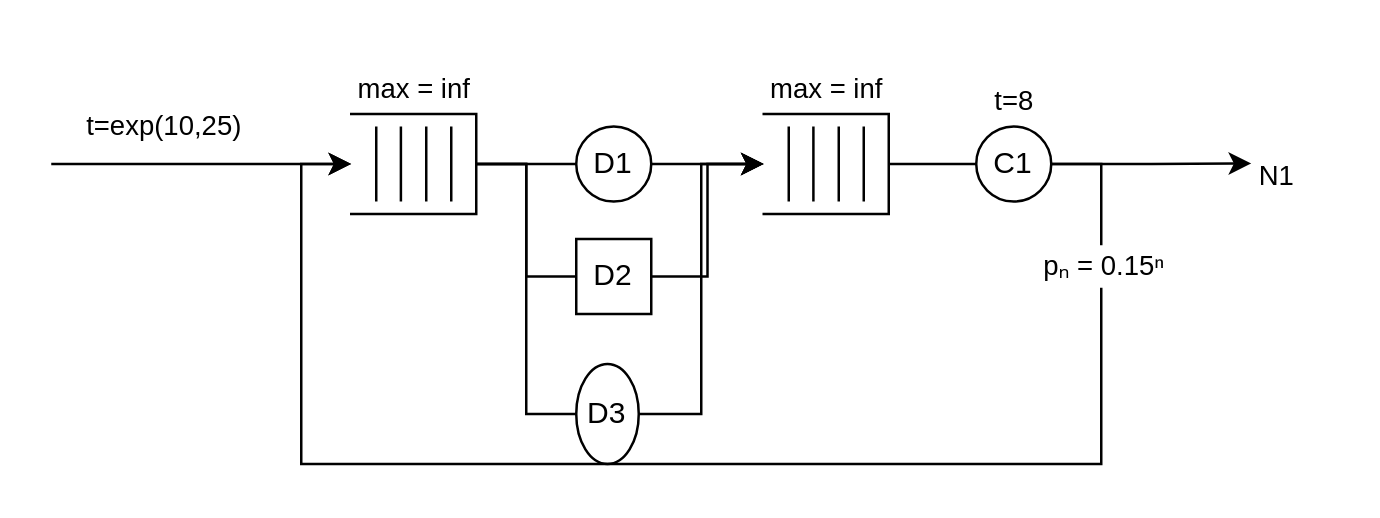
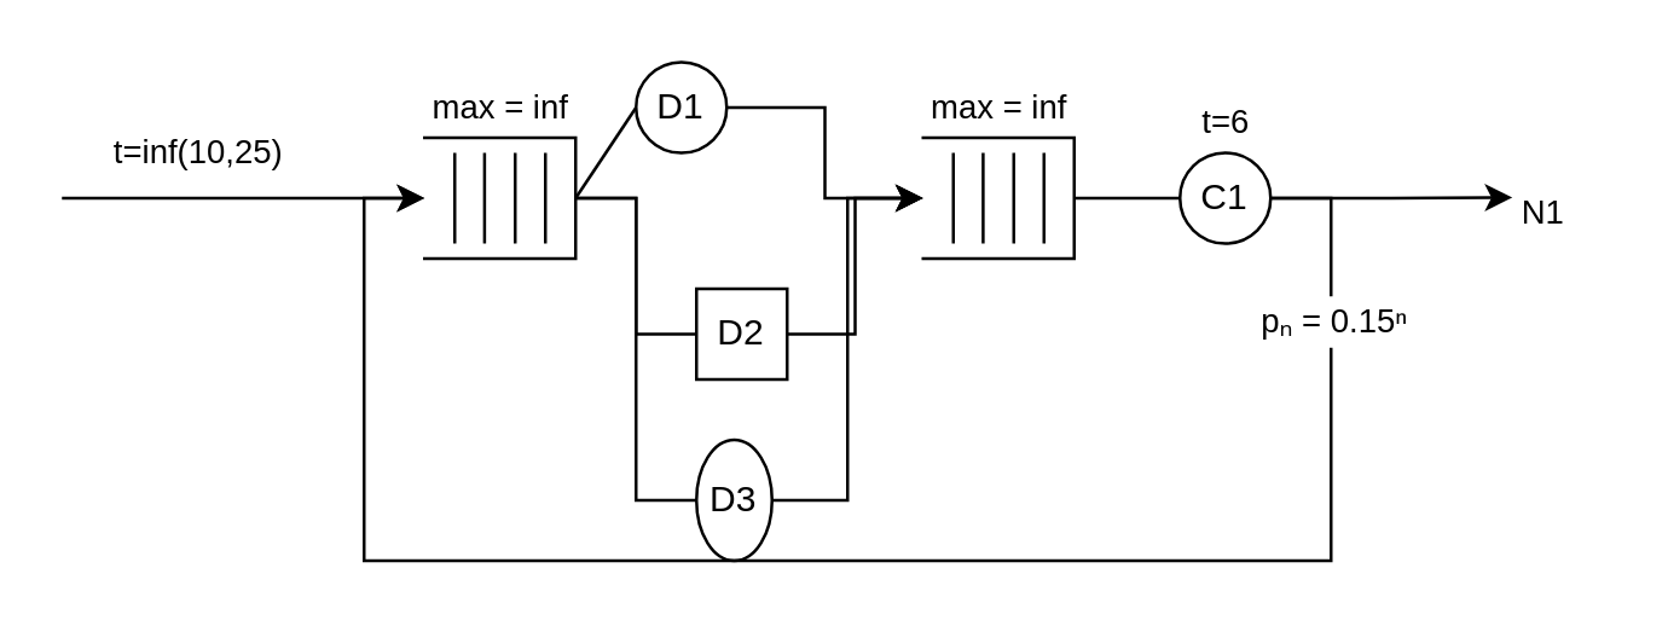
  <mxCell id="0" />
  <mxCell id="1" parent="0" />
  <mxCell id="2" value="" style="group" vertex="1" connectable="0" parent="1"><mxGeometry x="140" y="45" width="50" height="40" as="geometry" /></mxCell>
  <mxCell id="3" value="" style="shape=partialRectangle;whiteSpace=wrap;html=1;bottom=1;right=1;left=1;top=0;fillColor=none;routingCenterX=-0.5;direction=north;" vertex="1" parent="2"><mxGeometry width="50" height="40" as="geometry" /></mxCell>
  <mxCell id="4" value="" style="endArrow=none;html=1;rounded=0;" edge="1" parent="2"><mxGeometry width="50" height="50" relative="1" as="geometry"><mxPoint x="10" y="35" as="sourcePoint" /><mxPoint x="10" y="5" as="targetPoint" /></mxGeometry></mxCell>
  <mxCell id="5" value="" style="endArrow=none;html=1;rounded=0;" edge="1" parent="2"><mxGeometry width="50" height="50" relative="1" as="geometry"><mxPoint x="19.86" y="35" as="sourcePoint" /><mxPoint x="19.86" y="5" as="targetPoint" /></mxGeometry></mxCell>
  <mxCell id="6" value="" style="endArrow=none;html=1;rounded=0;" edge="1" parent="2"><mxGeometry width="50" height="50" relative="1" as="geometry"><mxPoint x="30" y="35" as="sourcePoint" /><mxPoint x="30" y="5" as="targetPoint" /></mxGeometry></mxCell>
  <mxCell id="7" value="" style="endArrow=none;html=1;rounded=0;" edge="1" parent="2"><mxGeometry width="50" height="50" relative="1" as="geometry"><mxPoint x="40" y="35" as="sourcePoint" /><mxPoint x="40" y="5" as="targetPoint" /></mxGeometry></mxCell>
  <mxCell id="8" value="" style="endArrow=classic;html=1;rounded=0;entryX=0.5;entryY=0;entryDx=0;entryDy=0;" edge="1" parent="1" target="3"><mxGeometry width="50" height="50" relative="1" as="geometry"><mxPoint x="20" y="65" as="sourcePoint" /><mxPoint x="120" y="-15" as="targetPoint" /><Array as="points"><mxPoint x="100" y="65" /></Array></mxGeometry></mxCell>
  <mxCell id="9" style="edgeStyle=orthogonalEdgeStyle;rounded=0;orthogonalLoop=1;jettySize=auto;html=1;exitX=1;exitY=0.5;exitDx=0;exitDy=0;entryX=0.5;entryY=0;entryDx=0;entryDy=0;" edge="1" parent="1" source="10" target="21"><mxGeometry relative="1" as="geometry"><mxPoint x="310" y="65" as="targetPoint" /></mxGeometry></mxCell>
- <mxCell id="10" value="D1" style="ellipse;whiteSpace=wrap;html=1;aspect=fixed;" vertex="1" parent="1"><mxGeometry x="230" y="50" width="30" height="30" as="geometry" /></mxCell>
+ <mxCell id="10" value="D1" style="ellipse;whiteSpace=wrap;html=1;aspect=fixed;" vertex="1" parent="1"><mxGeometry x="210" y="20" width="30" height="30" as="geometry" /></mxCell>
  <mxCell id="11" value="" style="endArrow=none;html=1;rounded=0;entryX=0;entryY=0.5;entryDx=0;entryDy=0;exitX=0.5;exitY=1;exitDx=0;exitDy=0;" edge="1" parent="1" source="3" target="10"><mxGeometry width="50" height="50" relative="1" as="geometry"><mxPoint x="200" y="65" as="sourcePoint" /><mxPoint x="330" y="5" as="targetPoint" /></mxGeometry></mxCell>
- <mxCell id="12" value="&lt;font style=&quot;font-size: 11px;&quot;&gt;t=exp(10,25)&lt;/font&gt;" style="text;html=1;align=center;verticalAlign=middle;resizable=0;points=[];autosize=1;strokeColor=none;fillColor=none;" vertex="1" parent="1"><mxGeometry x="20" y="35" width="90" height="30" as="geometry" /></mxCell>
+ <mxCell id="12" value="&lt;font style=&quot;font-size: 11px;&quot;&gt;t=inf(10,25)&lt;/font&gt;" style="text;html=1;align=center;verticalAlign=middle;resizable=0;points=[];autosize=1;strokeColor=none;fillColor=none;" vertex="1" parent="1"><mxGeometry x="20" y="35" width="90" height="30" as="geometry" /></mxCell>
  <mxCell id="13" value="&lt;font style=&quot;font-size: 11px;&quot;&gt;max = inf&lt;/font&gt;" style="text;html=1;align=center;verticalAlign=middle;resizable=0;points=[];autosize=1;strokeColor=none;fillColor=none;" vertex="1" parent="1"><mxGeometry x="130" y="20" width="70" height="30" as="geometry" /></mxCell>
  <mxCell id="14" style="edgeStyle=orthogonalEdgeStyle;rounded=0;orthogonalLoop=1;jettySize=auto;html=1;exitX=1;exitY=0.5;exitDx=0;exitDy=0;entryX=0.5;entryY=0;entryDx=0;entryDy=0;" edge="1" parent="1" source="15" target="21"><mxGeometry relative="1" as="geometry"><mxPoint x="310" y="110" as="targetPoint" /></mxGeometry></mxCell>
  <mxCell id="15" value="D2" style="whiteSpace=wrap;html=1;aspect=fixed;rounded=0;" vertex="1" parent="1"><mxGeometry x="230" y="95" width="30" height="30" as="geometry" /></mxCell>
  <mxCell id="16" style="edgeStyle=orthogonalEdgeStyle;rounded=0;orthogonalLoop=1;jettySize=auto;html=1;exitX=1;exitY=0.5;exitDx=0;exitDy=0;entryX=0.5;entryY=0;entryDx=0;entryDy=0;" edge="1" parent="1" source="17" target="21"><mxGeometry relative="1" as="geometry"><mxPoint x="310" y="160" as="targetPoint" /></mxGeometry></mxCell>
  <mxCell id="17" value="D3" style="ellipse;whiteSpace=wrap;html=1;aspect=fixed;" vertex="1" parent="1"><mxGeometry x="230" y="145" width="25" height="40" as="geometry" /></mxCell>
  <mxCell id="18" style="edgeStyle=orthogonalEdgeStyle;rounded=0;orthogonalLoop=1;jettySize=auto;html=1;exitX=0.5;exitY=1;exitDx=0;exitDy=0;entryX=0;entryY=0.5;entryDx=0;entryDy=0;endArrow=none;endFill=0;" edge="1" parent="1" source="3" target="17"><mxGeometry relative="1" as="geometry" /></mxCell>
  <mxCell id="19" style="edgeStyle=orthogonalEdgeStyle;rounded=0;orthogonalLoop=1;jettySize=auto;html=1;exitX=0.5;exitY=1;exitDx=0;exitDy=0;entryX=0;entryY=0.5;entryDx=0;entryDy=0;endArrow=none;endFill=0;" edge="1" parent="1" source="3" target="15"><mxGeometry relative="1" as="geometry" /></mxCell>
  <mxCell id="20" value="" style="group" vertex="1" connectable="0" parent="1"><mxGeometry x="305" y="45" width="50" height="40" as="geometry" /></mxCell>
  <mxCell id="21" value="" style="shape=partialRectangle;whiteSpace=wrap;html=1;bottom=1;right=1;left=1;top=0;fillColor=none;routingCenterX=-0.5;direction=north;" vertex="1" parent="20"><mxGeometry width="50" height="40" as="geometry" /></mxCell>
  <mxCell id="22" value="" style="endArrow=none;html=1;rounded=0;" edge="1" parent="20"><mxGeometry width="50" height="50" relative="1" as="geometry"><mxPoint x="10" y="35" as="sourcePoint" /><mxPoint x="10" y="5" as="targetPoint" /></mxGeometry></mxCell>
  <mxCell id="23" value="" style="endArrow=none;html=1;rounded=0;" edge="1" parent="20"><mxGeometry width="50" height="50" relative="1" as="geometry"><mxPoint x="19.86" y="35" as="sourcePoint" /><mxPoint x="19.86" y="5" as="targetPoint" /></mxGeometry></mxCell>
  <mxCell id="24" value="" style="endArrow=none;html=1;rounded=0;" edge="1" parent="20"><mxGeometry width="50" height="50" relative="1" as="geometry"><mxPoint x="30" y="35" as="sourcePoint" /><mxPoint x="30" y="5" as="targetPoint" /></mxGeometry></mxCell>
  <mxCell id="25" value="" style="endArrow=none;html=1;rounded=0;" edge="1" parent="20"><mxGeometry width="50" height="50" relative="1" as="geometry"><mxPoint x="40" y="35" as="sourcePoint" /><mxPoint x="40" y="5" as="targetPoint" /></mxGeometry></mxCell>
  <mxCell id="26" value="&lt;font style=&quot;font-size: 11px;&quot;&gt;max = inf&lt;/font&gt;" style="text;html=1;align=center;verticalAlign=middle;resizable=0;points=[];autosize=1;strokeColor=none;fillColor=none;" vertex="1" parent="1"><mxGeometry x="295" y="20" width="70" height="30" as="geometry" /></mxCell>
  <mxCell id="27" style="edgeStyle=orthogonalEdgeStyle;rounded=0;orthogonalLoop=1;jettySize=auto;html=1;exitX=1;exitY=0.5;exitDx=0;exitDy=0;" edge="1" parent="1" source="30"><mxGeometry relative="1" as="geometry"><mxPoint x="500" y="64.759" as="targetPoint" /></mxGeometry></mxCell>
  <mxCell id="28" style="edgeStyle=orthogonalEdgeStyle;rounded=0;orthogonalLoop=1;jettySize=auto;html=1;exitX=1;exitY=0.5;exitDx=0;exitDy=0;entryX=0.5;entryY=0;entryDx=0;entryDy=0;" edge="1" parent="1" source="30" target="3"><mxGeometry relative="1" as="geometry"><Array as="points"><mxPoint x="440" y="65" /><mxPoint x="440" y="185" /><mxPoint x="120" y="185" /><mxPoint x="120" y="65" /></Array></mxGeometry></mxCell>
  <mxCell id="29" value="&lt;span style=&quot;line-height: 160%;&quot;&gt;&lt;font face=&quot;Helvetica&quot; style=&quot;font-size: 11px;&quot;&gt;pₙ = 0.15ⁿ&lt;/font&gt;&lt;/span&gt;" style="edgeLabel;html=1;align=center;verticalAlign=middle;resizable=0;points=[];" vertex="1" connectable="0" parent="28"><mxGeometry x="-0.632" y="2" relative="1" as="geometry"><mxPoint x="-2" y="-50" as="offset" /></mxGeometry></mxCell>
  <mxCell id="30" value="C1" style="ellipse;whiteSpace=wrap;html=1;aspect=fixed;" vertex="1" parent="1"><mxGeometry x="390" y="50" width="30" height="30" as="geometry" /></mxCell>
  <mxCell id="31" style="edgeStyle=orthogonalEdgeStyle;rounded=0;orthogonalLoop=1;jettySize=auto;html=1;exitX=0.5;exitY=1;exitDx=0;exitDy=0;endArrow=none;endFill=0;" edge="1" parent="1" source="21" target="30"><mxGeometry relative="1" as="geometry" /></mxCell>
  <mxCell id="32" value="&lt;font style=&quot;font-size: 11px;&quot;&gt;N1&lt;/font&gt;" style="text;html=1;align=center;verticalAlign=middle;resizable=0;points=[];autosize=1;strokeColor=none;fillColor=none;" vertex="1" parent="1"><mxGeometry x="490" y="55" width="40" height="30" as="geometry" /></mxCell>
- <mxCell id="33" value="&lt;font style=&quot;font-size: 11px;&quot;&gt;t=8&lt;/font&gt;" style="text;html=1;align=center;verticalAlign=middle;resizable=0;points=[];autosize=1;strokeColor=none;fillColor=none;" vertex="1" parent="1"><mxGeometry x="385" y="25" width="40" height="30" as="geometry" /></mxCell>
+ <mxCell id="33" value="&lt;font style=&quot;font-size: 11px;&quot;&gt;t=6&lt;/font&gt;" style="text;html=1;align=center;verticalAlign=middle;resizable=0;points=[];autosize=1;strokeColor=none;fillColor=none;" vertex="1" parent="1"><mxGeometry x="385" y="25" width="40" height="30" as="geometry" /></mxCell>
